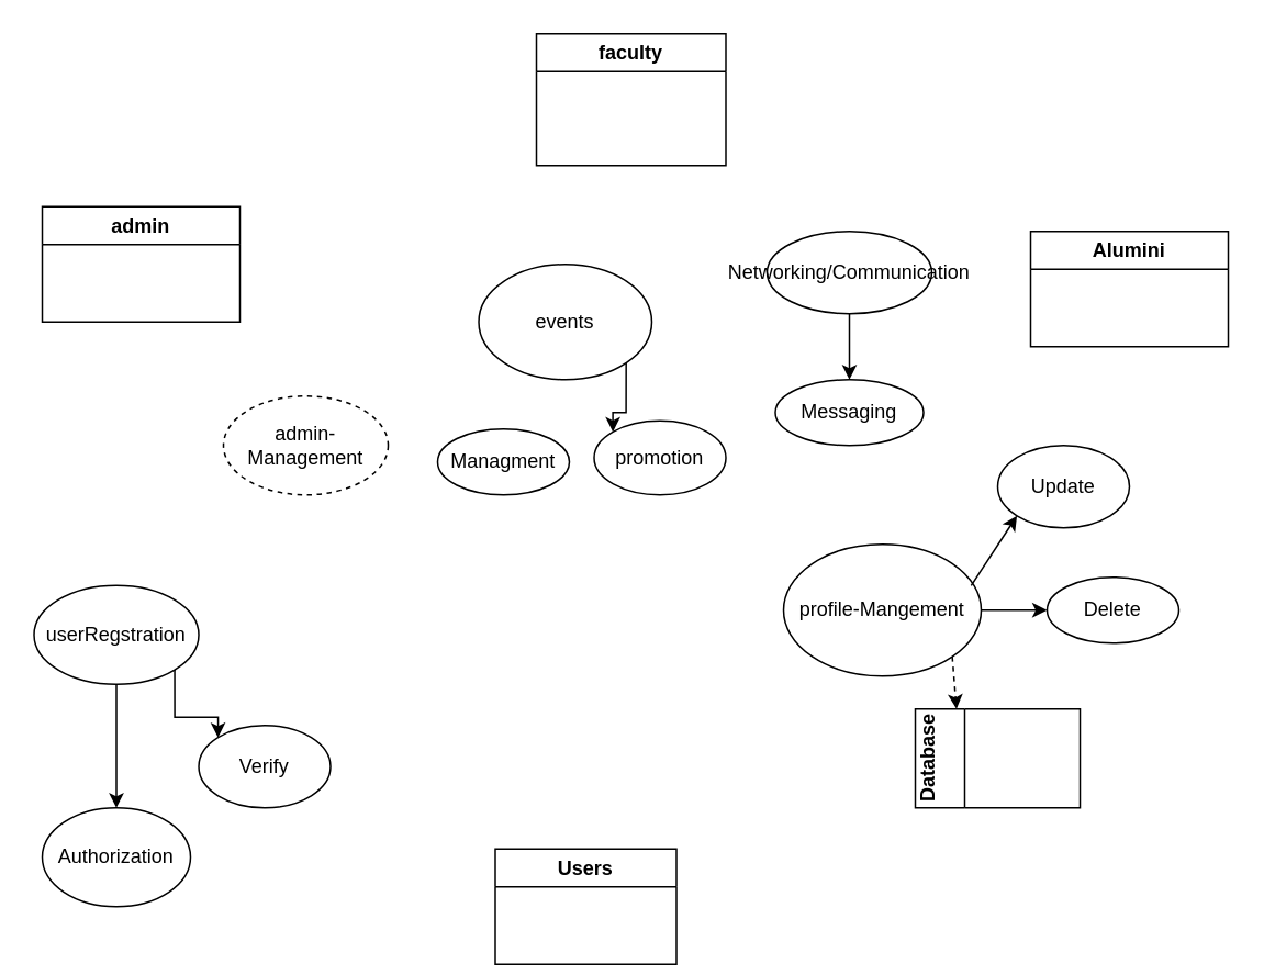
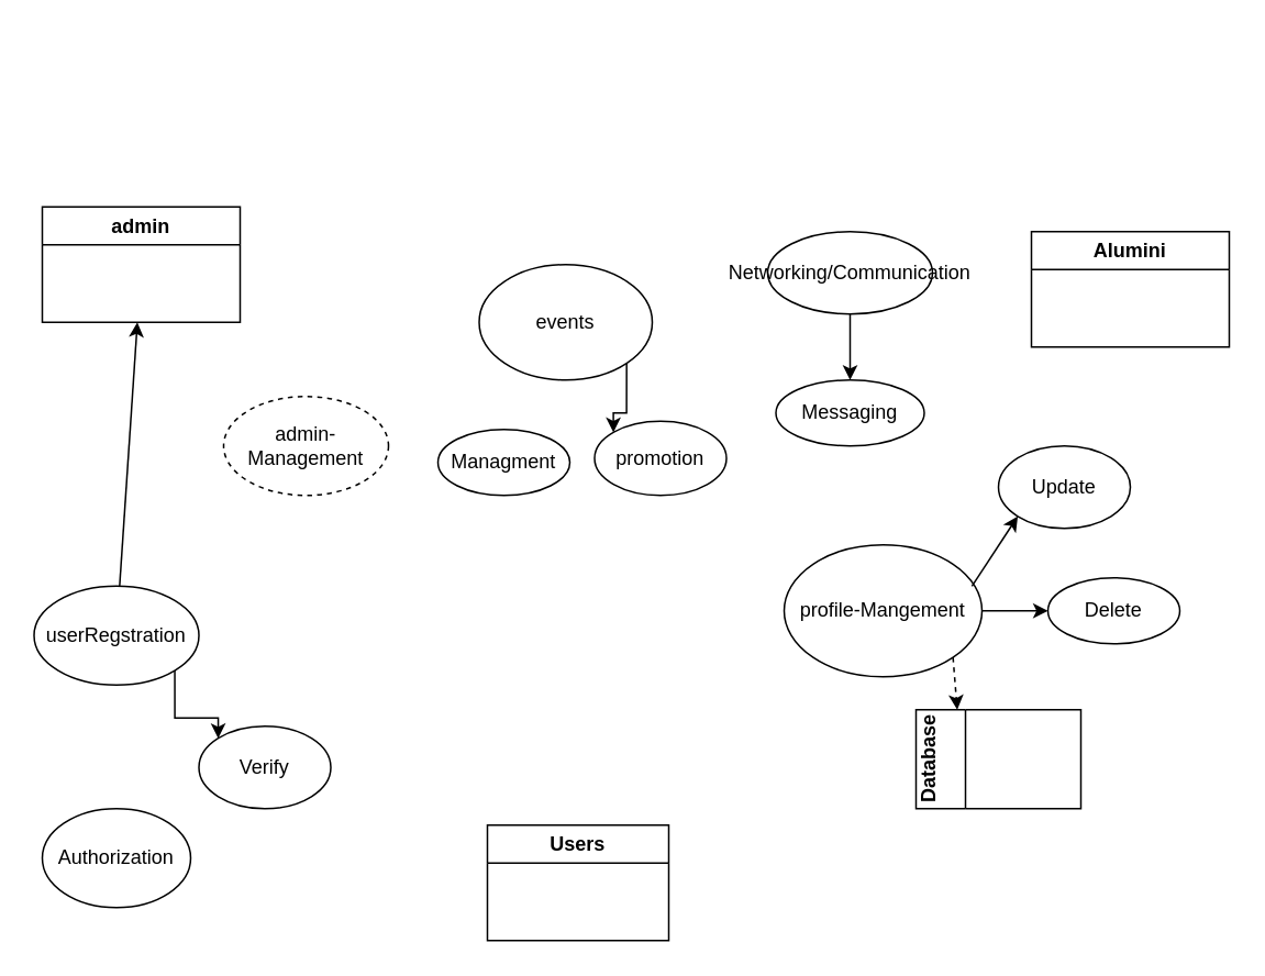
  <mxCell id="0" />
  <mxCell id="1" parent="0" />
  <mxCell id="2" value="&lt;div&gt;admin&lt;/div&gt;" style="swimlane;whiteSpace=wrap;html=1;" vertex="1" parent="1"><mxGeometry x="25" y="125" width="120" height="70" as="geometry" /></mxCell>
  <mxCell id="3" value="&lt;div&gt;Alumini&lt;/div&gt;" style="swimlane;whiteSpace=wrap;html=1;startSize=23;" vertex="1" parent="1"><mxGeometry x="625" y="140" width="120" height="70" as="geometry" /></mxCell>
- <mxCell id="4" value="&lt;div&gt;faculty&lt;/div&gt;" style="swimlane;whiteSpace=wrap;html=1;startSize=23;" vertex="1" parent="1"><mxGeometry x="325" y="20" width="115" height="80" as="geometry" /></mxCell>
  <mxCell id="5" style="edgeStyle=orthogonalEdgeStyle;rounded=0;orthogonalLoop=1;jettySize=auto;html=1;exitX=1;exitY=1;exitDx=0;exitDy=0;entryX=0;entryY=0;entryDx=0;entryDy=0;" edge="1" parent="1" source="6" target="14"><mxGeometry relative="1" as="geometry" /></mxCell>
  <mxCell id="6" value="&lt;div&gt;userRegstration&lt;/div&gt;" style="ellipse;whiteSpace=wrap;html=1;" vertex="1" parent="1"><mxGeometry x="20" y="355" width="100" height="60" as="geometry" /></mxCell>
  <mxCell id="7" value="profile-Mangement" style="ellipse;whiteSpace=wrap;html=1;" vertex="1" parent="1"><mxGeometry x="475" y="330" width="120" height="80" as="geometry" /></mxCell>
  <mxCell id="8" style="edgeStyle=orthogonalEdgeStyle;rounded=0;orthogonalLoop=1;jettySize=auto;html=1;exitX=1;exitY=1;exitDx=0;exitDy=0;entryX=0;entryY=0;entryDx=0;entryDy=0;" edge="1" parent="1" source="9" target="24"><mxGeometry relative="1" as="geometry" /></mxCell>
  <mxCell id="9" value="&lt;div&gt;events&lt;/div&gt;" style="ellipse;whiteSpace=wrap;html=1;" vertex="1" parent="1"><mxGeometry x="290" y="160" width="105" height="70" as="geometry" /></mxCell>
  <mxCell id="10" style="edgeStyle=orthogonalEdgeStyle;rounded=0;orthogonalLoop=1;jettySize=auto;html=1;exitX=0.5;exitY=1;exitDx=0;exitDy=0;entryX=0.5;entryY=0;entryDx=0;entryDy=0;" edge="1" parent="1" source="11" target="25"><mxGeometry relative="1" as="geometry" /></mxCell>
  <mxCell id="11" value="Networking/Communication" style="ellipse;whiteSpace=wrap;html=1;" vertex="1" parent="1"><mxGeometry x="465" y="140" width="100" height="50" as="geometry" /></mxCell>
  <mxCell id="12" value="&lt;div&gt;admin-Management&lt;/div&gt;" style="ellipse;whiteSpace=wrap;html=1;dashed=1;" vertex="1" parent="1"><mxGeometry x="135" y="240" width="100" height="60" as="geometry" /></mxCell>
- <mxCell id="13" value="&lt;div&gt;Users&lt;/div&gt;" style="swimlane;whiteSpace=wrap;html=1;" vertex="1" parent="1"><mxGeometry x="300" y="515" width="110" height="70" as="geometry" /></mxCell>
+ <mxCell id="13" value="&lt;div&gt;Users&lt;/div&gt;" style="swimlane;whiteSpace=wrap;html=1;" vertex="1" parent="1"><mxGeometry x="295" y="500" width="110" height="70" as="geometry" /></mxCell>
  <mxCell id="14" value="Verify" style="ellipse;whiteSpace=wrap;html=1;" vertex="1" parent="1"><mxGeometry x="120" y="440" width="80" height="50" as="geometry" /></mxCell>
  <mxCell id="15" value="&lt;div&gt;Authorization&lt;/div&gt;" style="ellipse;whiteSpace=wrap;html=1;" vertex="1" parent="1"><mxGeometry x="25" y="490" width="90" height="60" as="geometry" /></mxCell>
  <mxCell id="16" value="&lt;div&gt;Database&lt;/div&gt;&lt;div&gt;&lt;br&gt;&lt;/div&gt;" style="swimlane;horizontal=0;whiteSpace=wrap;html=1;startSize=30;" vertex="1" parent="1"><mxGeometry x="555" y="430" width="100" height="60" as="geometry" /></mxCell>
  <mxCell id="17" value="" style="endArrow=classic;html=1;rounded=0;exitX=1;exitY=1;exitDx=0;exitDy=0;entryX=0.25;entryY=0;entryDx=0;entryDy=0;dashed=1;" edge="1" parent="1" source="7" target="16"><mxGeometry width="50" height="50" relative="1" as="geometry"><mxPoint x="455" y="350" as="sourcePoint" /><mxPoint x="505" y="300" as="targetPoint" /></mxGeometry></mxCell>
  <mxCell id="18" value="Update" style="ellipse;whiteSpace=wrap;html=1;" vertex="1" parent="1"><mxGeometry x="605" y="270" width="80" height="50" as="geometry" /></mxCell>
  <mxCell id="19" value="Delete" style="ellipse;whiteSpace=wrap;html=1;" vertex="1" parent="1"><mxGeometry x="635" y="350" width="80" height="40" as="geometry" /></mxCell>
  <mxCell id="20" value="" style="endArrow=classic;html=1;rounded=0;entryX=0;entryY=1;entryDx=0;entryDy=0;exitX=0.949;exitY=0.314;exitDx=0;exitDy=0;exitPerimeter=0;" edge="1" parent="1" source="7" target="18"><mxGeometry width="50" height="50" relative="1" as="geometry"><mxPoint x="525" y="310" as="sourcePoint" /><mxPoint x="505" y="300" as="targetPoint" /></mxGeometry></mxCell>
  <mxCell id="21" value="" style="endArrow=classic;html=1;rounded=0;entryX=0;entryY=0.5;entryDx=0;entryDy=0;" edge="1" parent="1" source="7" target="19"><mxGeometry width="50" height="50" relative="1" as="geometry"><mxPoint x="549" y="295" as="sourcePoint" /><mxPoint x="596" y="283" as="targetPoint" /></mxGeometry></mxCell>
- <mxCell id="22" value="" style="endArrow=classic;html=1;rounded=0;entryX=0.5;entryY=0;entryDx=0;entryDy=0;" edge="1" parent="1" source="6" target="15"><mxGeometry width="50" height="50" relative="1" as="geometry"><mxPoint x="455" y="350" as="sourcePoint" /><mxPoint x="505" y="300" as="targetPoint" /></mxGeometry></mxCell>
+ <mxCell id="22" value="" style="endArrow=classic;html=1;rounded=0;" edge="1" parent="1" source="6" target="2"><mxGeometry width="50" height="50" relative="1" as="geometry"><mxPoint x="455" y="350" as="sourcePoint" /><mxPoint x="505" y="300" as="targetPoint" /></mxGeometry></mxCell>
  <mxCell id="23" value="Managment" style="ellipse;whiteSpace=wrap;html=1;" vertex="1" parent="1"><mxGeometry x="265" y="260" width="80" height="40" as="geometry" /></mxCell>
  <mxCell id="24" value="promotion" style="ellipse;whiteSpace=wrap;html=1;" vertex="1" parent="1"><mxGeometry x="360" y="255" width="80" height="45" as="geometry" /></mxCell>
  <mxCell id="25" value="Messaging" style="ellipse;whiteSpace=wrap;html=1;" vertex="1" parent="1"><mxGeometry x="470" y="230" width="90" height="40" as="geometry" /></mxCell>
